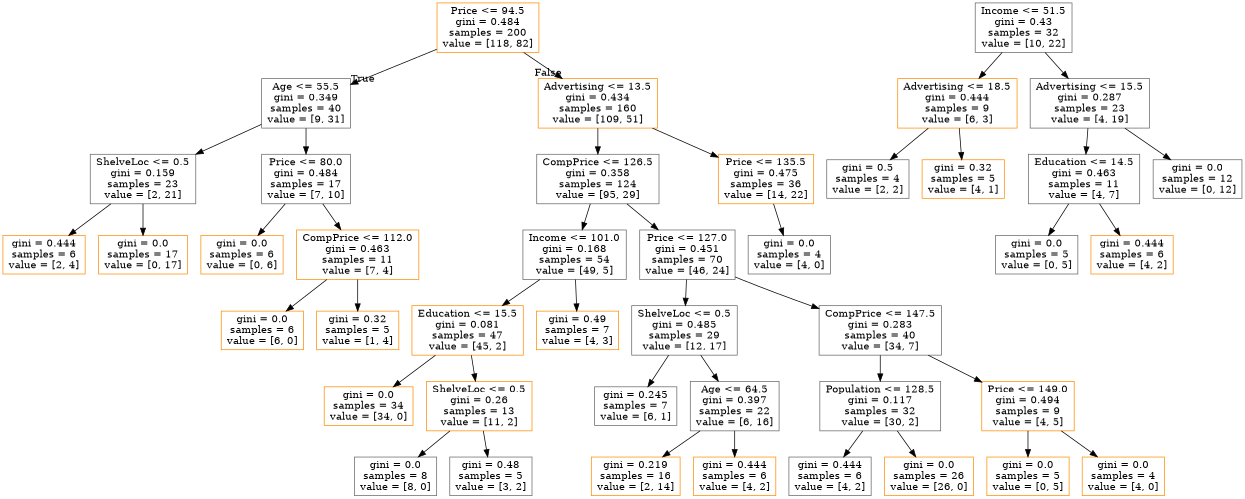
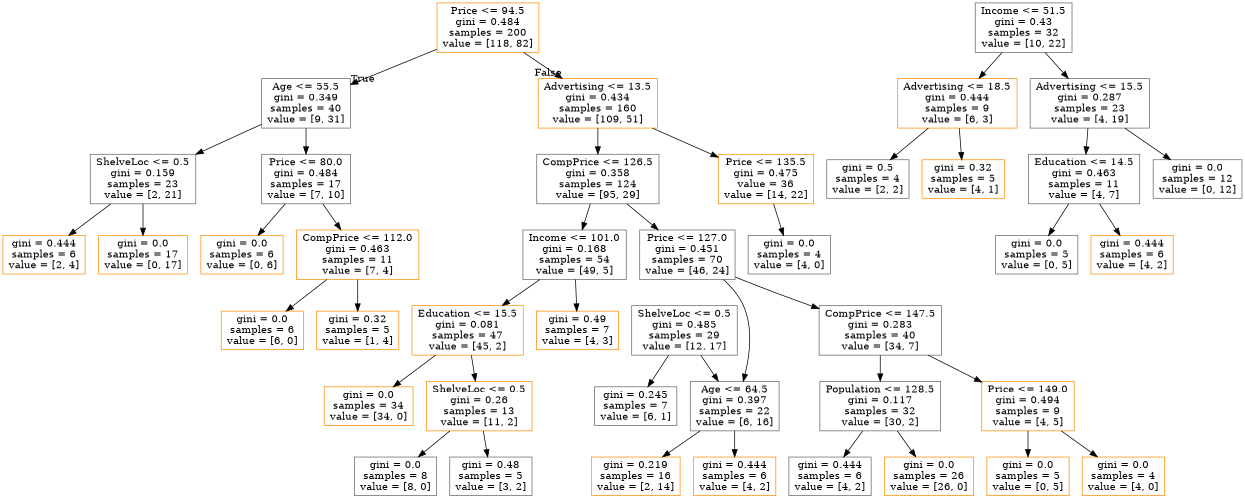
  digraph {
    node [color=darkorange shape=box]
    n1 [label="Price <= 94.5\ngini = 0.484\nsamples = 200\nvalue = [118, 82]"]
    n2 [color=gray40 label="Age <= 55.5\ngini = 0.349\nsamples = 40\nvalue = [9, 31]"]
    n3 [label="Advertising <= 13.5\ngini = 0.434\nsamples = 160\nvalue = [109, 51]"]
    n4 [color=gray40 label="ShelveLoc <= 0.5\ngini = 0.159\nsamples = 23\nvalue = [2, 21]"]
    n5 [color=gray40 label="Price <= 80.0\ngini = 0.484\nsamples = 17\nvalue = [7, 10]"]
    n6 [color=gray40 label="CompPrice <= 126.5\ngini = 0.358\nsamples = 124\nvalue = [95, 29]"]
-   n7 [label="Price <= 135.5\ngini = 0.475\nsamples = 36\nvalue = [14, 22]"]
+   n7 [label="Price <= 135.5\ngini = 0.475\nvalue = 36\nvalue = [14, 22]"]
    n8 [label="gini = 0.444\nsamples = 6\nvalue = [2, 4]"]
    n9 [label="gini = 0.0\nsamples = 17\nvalue = [0, 17]"]
    n10 [label="gini = 0.0\nsamples = 6\nvalue = [0, 6]"]
    n11 [label="CompPrice <= 112.0\ngini = 0.463\nsamples = 11\nvalue = [7, 4]"]
    n12 [label="gini = 0.0\nsamples = 6\nvalue = [6, 0]"]
    n13 [label="gini = 0.32\nsamples = 5\nvalue = [1, 4]"]
    n14 [color=gray40 label="Income <= 101.0\ngini = 0.168\nsamples = 54\nvalue = [49, 5]"]
    n15 [color=gray40 label="Price <= 127.0\ngini = 0.451\nsamples = 70\nvalue = [46, 24]"]
    n16 [color=gray40 label="gini = 0.0\nsamples = 4\nvalue = [4, 0]"]
    n17 [label="Education <= 15.5\ngini = 0.081\nsamples = 47\nvalue = [45, 2]"]
    n18 [label="gini = 0.49\nsamples = 7\nvalue = [4, 3]"]
    n19 [color=gray40 label="ShelveLoc <= 0.5\ngini = 0.485\nsamples = 29\nvalue = [12, 17]"]
    n20 [color=gray40 label="CompPrice <= 147.5\ngini = 0.283\nsamples = 40\nvalue = [34, 7]"]
    n21 [label="gini = 0.0\nsamples = 34\nvalue = [34, 0]"]
    n22 [label="ShelveLoc <= 0.5\ngini = 0.26\nsamples = 13\nvalue = [11, 2]"]
    n23 [color=gray40 label="gini = 0.0\nsamples = 8\nvalue = [8, 0]"]
    n24 [color=gray40 label="gini = 0.48\nsamples = 5\nvalue = [3, 2]"]
    n25 [color=gray40 label="gini = 0.245\nsamples = 7\nvalue = [6, 1]"]
    n26 [color=gray40 label="Age <= 64.5\ngini = 0.397\nsamples = 22\nvalue = [6, 16]"]
    n27 [color=gray40 label="Population <= 128.5\ngini = 0.117\nsamples = 32\nvalue = [30, 2]"]
    n28 [label="Price <= 149.0\ngini = 0.494\nsamples = 9\nvalue = [4, 5]"]
    n29 [label="gini = 0.219\nsamples = 16\nvalue = [2, 14]"]
    n30 [label="gini = 0.444\nsamples = 6\nvalue = [4, 2]"]
    n31 [color=gray40 label="gini = 0.444\nsamples = 6\nvalue = [4, 2]"]
    n32 [label="gini = 0.0\nsamples = 26\nvalue = [26, 0]"]
    n33 [label="gini = 0.0\nsamples = 5\nvalue = [0, 5]"]
    n34 [label="gini = 0.0\nsamples = 4\nvalue = [4, 0]"]
    n35 [color=gray40 label="Income <= 51.5\ngini = 0.43\nsamples = 32\nvalue = [10, 22]"]
    n36 [label="Advertising <= 18.5\ngini = 0.444\nsamples = 9\nvalue = [6, 3]"]
    n37 [color=gray40 label="Advertising <= 15.5\ngini = 0.287\nsamples = 23\nvalue = [4, 19]"]
    n38 [color=gray40 label="gini = 0.5\nsamples = 4\nvalue = [2, 2]"]
    n39 [label="gini = 0.32\nsamples = 5\nvalue = [4, 1]"]
    n40 [color=gray40 label="Education <= 14.5\ngini = 0.463\nsamples = 11\nvalue = [4, 7]"]
    n41 [color=gray40 label="gini = 0.0\nsamples = 12\nvalue = [0, 12]"]
    n42 [color=gray40 label="gini = 0.0\nsamples = 5\nvalue = [0, 5]"]
    n43 [label="gini = 0.444\nsamples = 6\nvalue = [4, 2]"]
    n1 -> n2 [headlabel=True labelangle=45 labeldistance=2.5]
    n1 -> n3 [headlabel=False labelangle=-45 labeldistance=2.5]
    n2 -> n4
    n2 -> n5
    n3 -> n6
    n3 -> n7
    n4 -> n8
    n4 -> n9
    n5 -> n10
    n5 -> n11
    n6 -> n14
    n6 -> n15
    n7 -> n16
    n11 -> n12
    n11 -> n13
    n14 -> n17
    n14 -> n18
-   n15 -> n19
+   n15 -> n26
    n15 -> n20
    n17 -> n21
    n17 -> n22
    n19 -> n25
    n19 -> n26
    n20 -> n27
    n20 -> n28
    n22 -> n23
    n22 -> n24
    n26 -> n29
    n26 -> n30
    n27 -> n31
    n27 -> n32
    n28 -> n33
    n28 -> n34
    n35 -> n36
    n35 -> n37
    n36 -> n38
    n36 -> n39
    n37 -> n40
    n37 -> n41
    n40 -> n42
    n40 -> n43
  }
